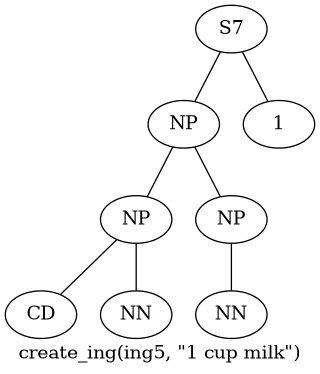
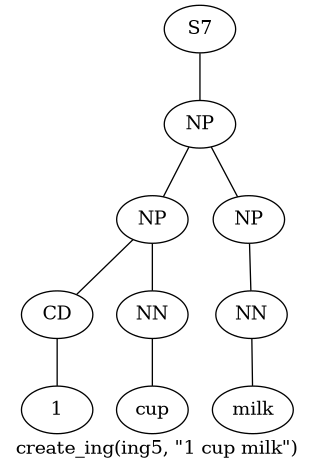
  graph {
    label="create_ing(ing5, \"1 cup milk\")"
    n1 [label=S7]
    n2 [label=NP]
    n3 [label=NP]
    n4 [label=NP]
    n5 [label=CD]
    n6 [label=NN]
    n7 [label=NN]
    n8 [label=1]
+   n9 [label=cup]
+   n10 [label=milk]
    n1 -- n2
    n2 -- n3
    n2 -- n4
    n3 -- n5
    n3 -- n6
    n4 -- n7
-   n1 -- n8
+   n5 -- n8
+   n6 -- n9
+   n7 -- n10
  }
